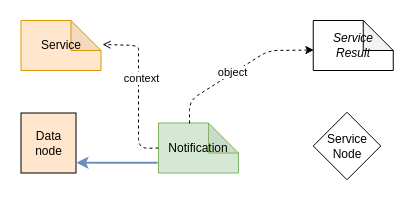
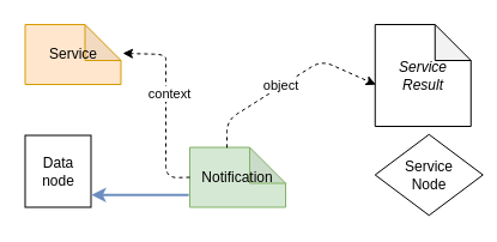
  <mxCell id="0" />
  <mxCell id="1" parent="0" />
- <mxCell id="2" value="Data node" style="rounded=0;whiteSpace=wrap;html=1;rotation=0;fillColor=#ffe6cc;" vertex="1" parent="1"><mxGeometry x="20.5" y="112.5" width="55" height="60" as="geometry" /></mxCell>
+ <mxCell id="2" value="Data node" style="rounded=0;whiteSpace=wrap;html=1;rotation=0;" vertex="1" parent="1"><mxGeometry x="20.5" y="112.5" width="55" height="60" as="geometry" /></mxCell>
  <mxCell id="3" value="Notification" style="shape=note;whiteSpace=wrap;html=1;backgroundOutline=1;darkOpacity=0.05;strokeColor=#82b366;fillColor=#d5e8d4;" vertex="1" parent="1"><mxGeometry x="158" y="122.5" width="80" height="50" as="geometry" /></mxCell>
  <mxCell id="4" value="Service" style="shape=note;whiteSpace=wrap;html=1;backgroundOutline=1;darkOpacity=0.05;strokeColor=#d79b00;fillColor=#ffe6cc;" vertex="1" parent="1"><mxGeometry x="20.5" y="20" width="80" height="50" as="geometry" /></mxCell>
- <mxCell id="5" value="" style="endArrow=open;html=1;exitX=0;exitY=0.5;exitDx=0;exitDy=0;exitPerimeter=0;entryX=1.019;entryY=0.48;entryDx=0;entryDy=0;entryPerimeter=0;dashed=1;" edge="1" parent="1" source="3" target="4"><mxGeometry width="50" height="50" relative="1" as="geometry"><mxPoint x="298" y="100" as="sourcePoint" /><mxPoint x="348" y="50" as="targetPoint" /><Array as="points"><mxPoint x="138" y="148" /><mxPoint x="138" y="60" /><mxPoint x="138" y="45" /></Array></mxGeometry></mxCell>
+ <mxCell id="5" value="" style="endArrow=classic;html=1;exitX=0;exitY=0.5;exitDx=0;exitDy=0;exitPerimeter=0;entryX=1.019;entryY=0.48;entryDx=0;entryDy=0;entryPerimeter=0;dashed=1;" edge="1" parent="1" source="3" target="4"><mxGeometry width="50" height="50" relative="1" as="geometry"><mxPoint x="298" y="100" as="sourcePoint" /><mxPoint x="348" y="50" as="targetPoint" /><Array as="points"><mxPoint x="138" y="148" /><mxPoint x="138" y="60" /><mxPoint x="138" y="45" /></Array></mxGeometry></mxCell>
  <mxCell id="6" value="context" style="edgeLabel;html=1;align=center;verticalAlign=middle;resizable=0;points=[];" vertex="1" connectable="0" parent="5"><mxGeometry x="0.15" y="-2" relative="1" as="geometry"><mxPoint as="offset" /></mxGeometry></mxCell>
- <mxCell id="7" value="Service&lt;br&gt;Node" style="rhombus;whiteSpace=wrap;html=1;" vertex="1" parent="1"><mxGeometry x="312.75" y="111.75" width="67.5" height="67.5" as="geometry" /></mxCell>
+ <mxCell id="7" value="Service&lt;br&gt;Node" style="rhombus;whiteSpace=wrap;html=1;" vertex="1" parent="1"><mxGeometry x="312.75" y="111.75" width="90" height="67.5" as="geometry" /></mxCell>
  <mxCell id="8" value="" style="endArrow=classic;html=1;rounded=0;strokeWidth=2;exitX=0.002;exitY=0.875;exitDx=0;exitDy=0;exitPerimeter=0;entryX=1.026;entryY=0.895;entryDx=0;entryDy=0;entryPerimeter=0;fillColor=#dae8fc;strokeColor=#6c8ebf;" edge="1" parent="1"><mxGeometry width="50" height="50" relative="1" as="geometry"><mxPoint x="157.16" y="162.25" as="sourcePoint" /><mxPoint x="75.93" y="162.2" as="targetPoint" /></mxGeometry></mxCell>
- <mxCell id="9" value="&lt;i&gt;Service&lt;br&gt;Result&lt;br&gt;&lt;/i&gt;" style="shape=note;whiteSpace=wrap;html=1;backgroundOutline=1;darkOpacity=0.05;" vertex="1" parent="1"><mxGeometry x="312.75" y="20" width="80" height="50" as="geometry" /></mxCell>
+ <mxCell id="9" value="&lt;i&gt;Service&lt;br&gt;Result&lt;br&gt;&lt;/i&gt;" style="shape=note;whiteSpace=wrap;html=1;backgroundOutline=1;darkOpacity=0.05;" vertex="1" parent="1"><mxGeometry x="312.75" y="20" width="80" height="85" as="geometry" /></mxCell>
  <mxCell id="10" value="" style="endArrow=classic;html=1;rounded=1;strokeWidth=1;fontSize=11;exitX=0.388;exitY=0.007;exitDx=0;exitDy=0;exitPerimeter=0;entryX=0.008;entryY=0.59;entryDx=0;entryDy=0;entryPerimeter=0;dashed=1;" edge="1" parent="1" target="9"><mxGeometry width="50" height="50" relative="1" as="geometry"><mxPoint x="189.04" y="122.85" as="sourcePoint" /><mxPoint x="308" y="50" as="targetPoint" /><Array as="points"><mxPoint x="189" y="100" /><mxPoint x="268" y="50" /></Array></mxGeometry></mxCell>
  <mxCell id="11" value="object" style="edgeLabel;html=1;align=center;verticalAlign=middle;resizable=0;points=[];fontSize=11;" connectable="0" vertex="1" parent="10"><mxGeometry x="-0.084" y="1" relative="1" as="geometry"><mxPoint as="offset" /></mxGeometry></mxCell>
